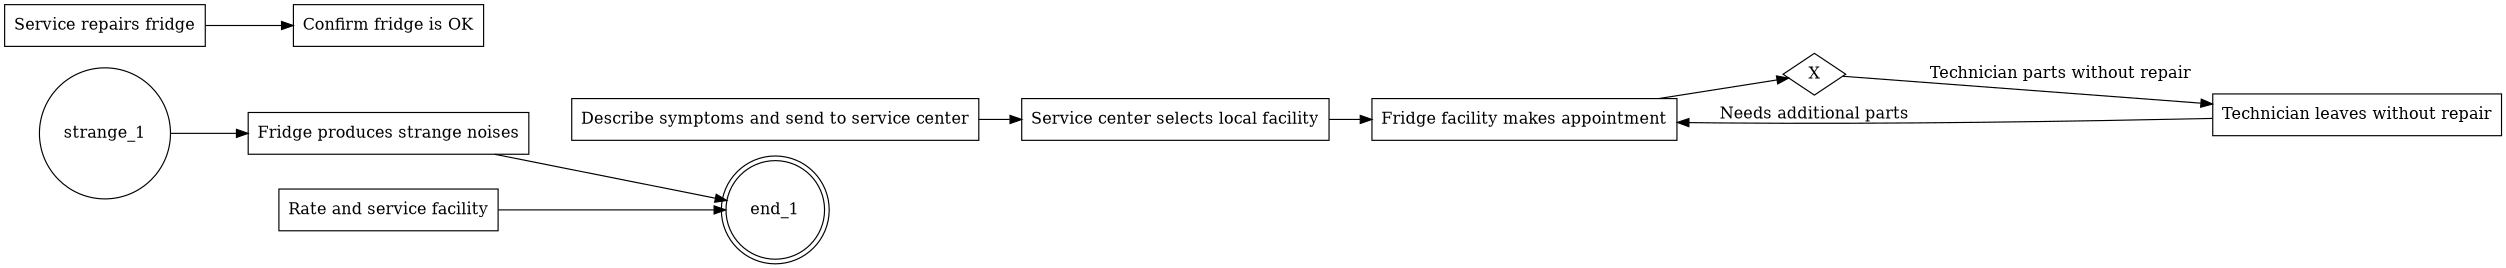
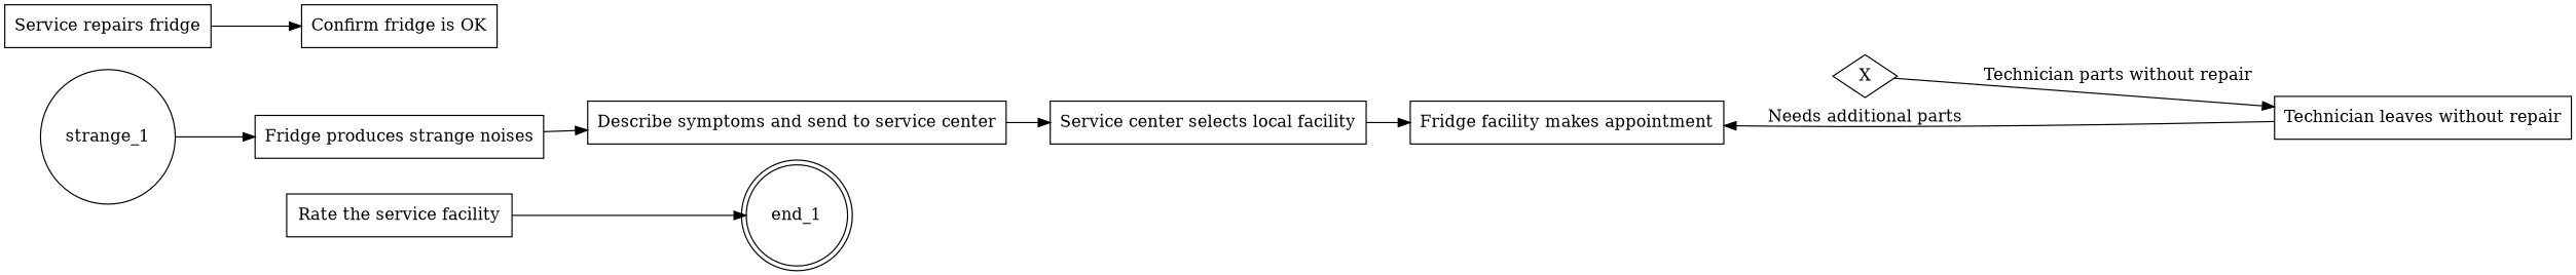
  digraph {
    rankdir=LR
    node [shape=rectangle]
    n1 [label=strange_1 shape=circle]
    "Fridge produces strange noises"
    "Describe symptoms and send to service center"
    end_1 [shape=doublecircle]
    "Service center selects local facility"
    n6 [label="Fridge facility makes appointment"]
    n7 [label=X shape=diamond]
    "Technician leaves without repair"
    n9 [label="Service repairs fridge"]
    "Confirm fridge is OK"
-   "Rate the service facility" [label="Rate and service facility"]
+   "Rate the service facility"
    n1 -> "Fridge produces strange noises"
-   "Fridge produces strange noises" -> end_1
+   "Fridge produces strange noises" -> "Describe symptoms and send to service center"
    "Describe symptoms and send to service center" -> "Service center selects local facility"
    "Service center selects local facility" -> n6
-   n6 -> n7
    n7 -> "Technician leaves without repair" [label="Technician parts without repair"]
    "Technician leaves without repair" -> n6 [label="Needs additional parts"]
    n9 -> "Confirm fridge is OK"
    "Rate the service facility" -> end_1
  }
